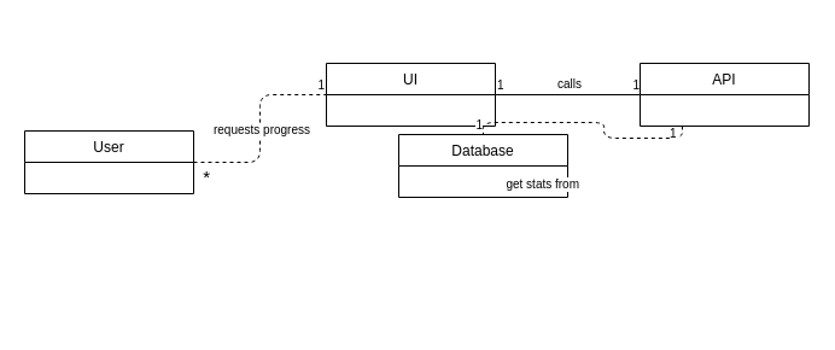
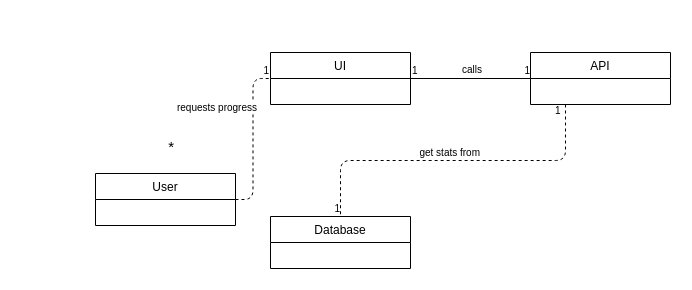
  <mxCell id="0" />
  <mxCell id="1" parent="0" />
- <mxCell id="2" value="User" style="swimlane;fontStyle=0;childLayout=stackLayout;horizontal=1;startSize=26;fillColor=none;horizontalStack=0;resizeParent=1;resizeParentMax=0;resizeLast=0;collapsible=1;marginBottom=0;" parent="1" vertex="1"><mxGeometry x="20" y="108" width="140" height="52" as="geometry"><mxRectangle x="120" y="80" width="90" height="26" as="alternateBounds" /></mxGeometry></mxCell>
- <mxCell id="3" value="Database" style="swimlane;fontStyle=0;childLayout=stackLayout;horizontal=1;startSize=26;fillColor=none;horizontalStack=0;resizeParent=1;resizeParentMax=0;resizeLast=0;collapsible=1;marginBottom=0;" parent="1" vertex="1"><mxGeometry x="330" y="111" width="140" height="52" as="geometry" /></mxCell>
+ <mxCell id="2" value="User" style="swimlane;fontStyle=0;childLayout=stackLayout;horizontal=1;startSize=26;fillColor=none;horizontalStack=0;resizeParent=1;resizeParentMax=0;resizeLast=0;collapsible=1;marginBottom=0;" parent="1" vertex="1"><mxGeometry x="95" y="173" width="140" height="52" as="geometry"><mxRectangle x="120" y="80" width="90" height="26" as="alternateBounds" /></mxGeometry></mxCell>
+ <mxCell id="3" value="Database" style="swimlane;fontStyle=0;childLayout=stackLayout;horizontal=1;startSize=26;fillColor=none;horizontalStack=0;resizeParent=1;resizeParentMax=0;resizeLast=0;collapsible=1;marginBottom=0;" parent="1" vertex="1"><mxGeometry x="270" y="216" width="140" height="52" as="geometry" /></mxCell>
  <mxCell id="4" value="UI" style="swimlane;fontStyle=0;childLayout=stackLayout;horizontal=1;startSize=26;fillColor=none;horizontalStack=0;resizeParent=1;resizeParentMax=0;resizeLast=0;collapsible=1;marginBottom=0;" parent="1" vertex="1"><mxGeometry x="270" y="52" width="140" height="52" as="geometry" /></mxCell>
  <mxCell id="5" value="API" style="swimlane;fontStyle=0;childLayout=stackLayout;horizontal=1;startSize=26;fillColor=none;horizontalStack=0;resizeParent=1;resizeParentMax=0;resizeLast=0;collapsible=1;marginBottom=0;" parent="1" vertex="1"><mxGeometry x="530" y="52" width="140" height="52" as="geometry" /></mxCell>
  <mxCell id="6" value="" style="endArrow=none;html=1;edgeStyle=orthogonalEdgeStyle;entryX=0;entryY=0.5;entryDx=0;entryDy=0;exitX=1;exitY=0.5;exitDx=0;exitDy=0;dashed=1;" parent="1" source="2" target="4" edge="1"><mxGeometry relative="1" as="geometry"><mxPoint x="160" y="147" as="sourcePoint" /><mxPoint x="240" y="106" as="targetPoint" /></mxGeometry></mxCell>
  <mxCell id="7" value="requests progress" style="resizable=0;html=1;align=right;verticalAlign=bottom;labelBackgroundColor=#ffffff;fontSize=10;" parent="6" connectable="0" vertex="1"><mxGeometry x="1" relative="1" as="geometry"><mxPoint x="-13" y="37" as="offset" /></mxGeometry></mxCell>
  <mxCell id="8" value="1" style="resizable=0;html=1;align=right;verticalAlign=bottom;labelBackgroundColor=#ffffff;fontSize=10;" parent="1" connectable="0" vertex="1"><mxGeometry x="299" y="20" as="geometry"><mxPoint x="-30" y="58" as="offset" /></mxGeometry></mxCell>
  <mxCell id="9" value="&lt;font style=&quot;font-size: 15px&quot;&gt;*&lt;/font&gt;" style="resizable=0;html=1;align=right;verticalAlign=bottom;labelBackgroundColor=#ffffff;fontSize=10;" parent="1" connectable="0" vertex="1"><mxGeometry x="184" y="101" as="geometry"><mxPoint x="-10" y="56" as="offset" /></mxGeometry></mxCell>
  <mxCell id="10" value="" style="endArrow=none;html=1;edgeStyle=orthogonalEdgeStyle;" parent="1" edge="1"><mxGeometry relative="1" as="geometry"><mxPoint x="410" y="78" as="sourcePoint" /><mxPoint x="530" y="78" as="targetPoint" /></mxGeometry></mxCell>
  <mxCell id="11" value="1" style="resizable=0;html=1;align=left;verticalAlign=bottom;labelBackgroundColor=#ffffff;fontSize=10;" parent="10" connectable="0" vertex="1"><mxGeometry x="-1" relative="1" as="geometry" /></mxCell>
  <mxCell id="12" value="1" style="resizable=0;html=1;align=right;verticalAlign=bottom;labelBackgroundColor=#ffffff;fontSize=10;" parent="10" connectable="0" vertex="1"><mxGeometry x="1" relative="1" as="geometry" /></mxCell>
  <mxCell id="13" value="calls" style="resizable=0;html=1;align=right;verticalAlign=bottom;labelBackgroundColor=#ffffff;fontSize=10;" parent="1" connectable="0" vertex="1"><mxGeometry x="492" y="21" as="geometry"><mxPoint x="-10" y="56" as="offset" /></mxGeometry></mxCell>
  <mxCell id="14" value="" style="endArrow=none;html=1;edgeStyle=orthogonalEdgeStyle;exitX=0.25;exitY=1;exitDx=0;exitDy=0;dashed=1;" parent="1" source="5" target="3" edge="1"><mxGeometry relative="1" as="geometry"><mxPoint x="580" y="146" as="sourcePoint" /><mxPoint x="700" y="146" as="targetPoint" /></mxGeometry></mxCell>
  <mxCell id="15" value="1" style="resizable=0;html=1;align=left;verticalAlign=bottom;labelBackgroundColor=#ffffff;fontSize=10;" parent="14" connectable="0" vertex="1"><mxGeometry x="-1" relative="1" as="geometry"><mxPoint x="-12" y="14" as="offset" /></mxGeometry></mxCell>
  <mxCell id="16" value="1" style="resizable=0;html=1;align=right;verticalAlign=bottom;labelBackgroundColor=#ffffff;fontSize=10;" parent="14" connectable="0" vertex="1"><mxGeometry x="1" relative="1" as="geometry" /></mxCell>
- <mxCell id="17" value="get stats from" style="resizable=0;html=1;align=right;verticalAlign=bottom;labelBackgroundColor=#ffffff;fontSize=10;" parent="1" connectable="0" vertex="1"><mxGeometry x="490" y="104" as="geometry"><mxPoint x="-10" y="56" as="offset" /></mxGeometry></mxCell>
+ <mxCell id="17" value="get stats from" style="resizable=0;html=1;align=right;verticalAlign=bottom;labelBackgroundColor=#ffffff;fontSize=10;fillColor=#f8cecc;" parent="1" connectable="0" vertex="1"><mxGeometry x="490" y="104" as="geometry"><mxPoint x="-10" y="56" as="offset" /></mxGeometry></mxCell>
